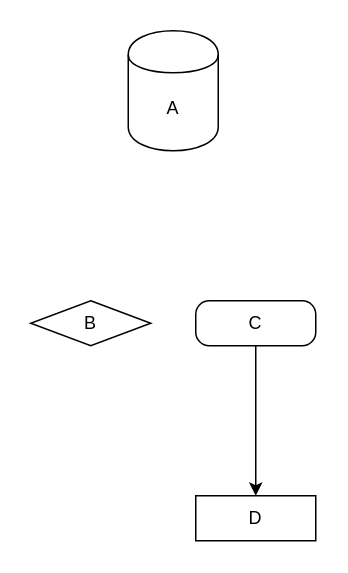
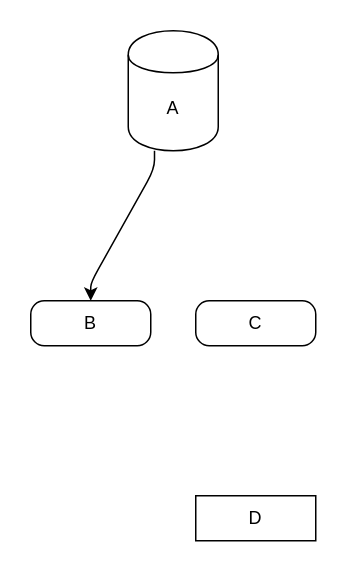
  <mxCell id="0" />
  <mxCell id="1" parent="0" />
  <mxCell id="2" value="A" style="shape=cylinder;whiteSpace=wrap;boundedLbl=1" vertex="1" parent="1"><mxGeometry x="85" width="60" height="80" as="geometry" y="20" /></mxCell>
- <mxCell id="3" value="B" style="rhombus;whiteSpace=wrap;arcSize=30;" vertex="1" parent="1"><mxGeometry y="200" width="80" height="30" as="geometry" x="20" /></mxCell>
+ <mxCell id="3" value="B" style="whiteSpace=wrap;rounded=1;arcSize=30" vertex="1" parent="1"><mxGeometry y="200" width="80" height="30" as="geometry" x="20" /></mxCell>
  <mxCell id="4" value="C" style="whiteSpace=wrap;rounded=1;arcSize=30" vertex="1" parent="1"><mxGeometry x="130" y="200" width="80" height="30" as="geometry" /></mxCell>
  <mxCell id="5" value="D" style="whiteSpace=wrap" vertex="1" parent="1"><mxGeometry x="130" y="330" width="80" height="30" as="geometry" /></mxCell>
- <mxCell id="7" value="" style="noEdgeStyle=1;orthogonal=1;" edge="1" parent="1" source="4" target="5"><mxGeometry relative="1" as="geometry"><Array as="points"><mxPoint x="170" y="242" /><mxPoint x="170" y="318" /></Array></mxGeometry></mxCell>
+ <mxCell id="6" value="" style="noEdgeStyle=1;orthogonal=1;" edge="1" parent="1" source="2" target="3"><mxGeometry relative="1" as="geometry"><Array as="points"><mxPoint x="102.5" y="112" /><mxPoint x="60" y="188" /></Array></mxGeometry></mxCell>
